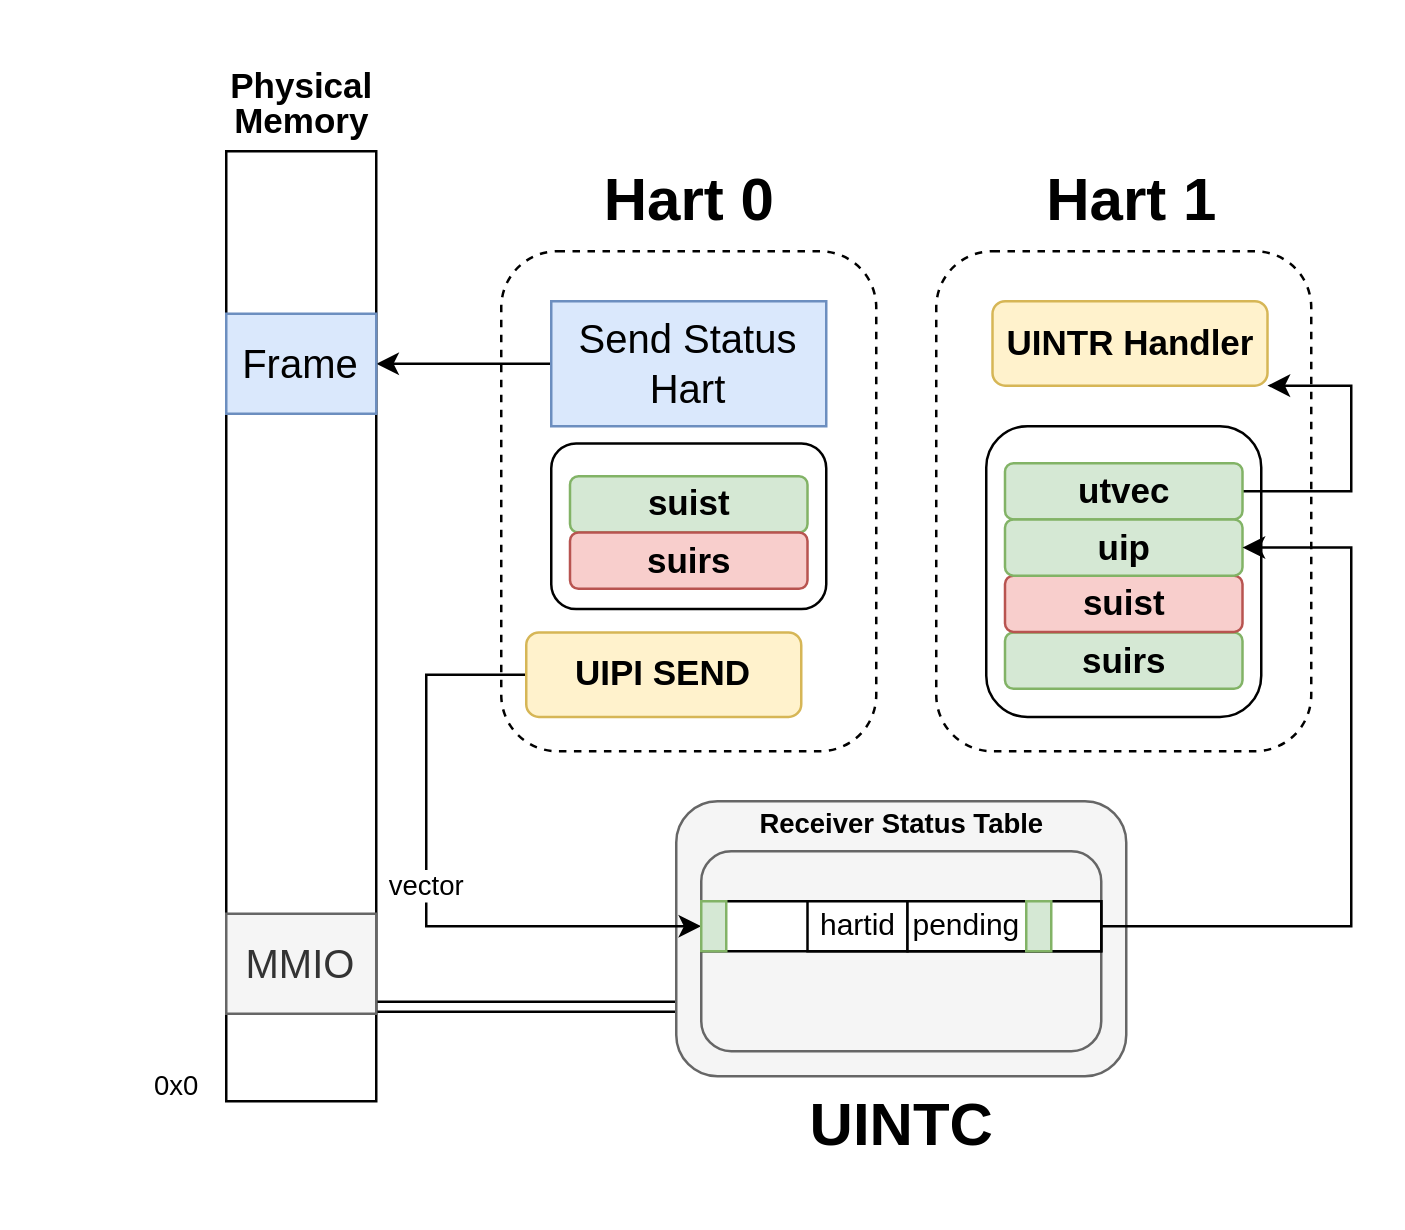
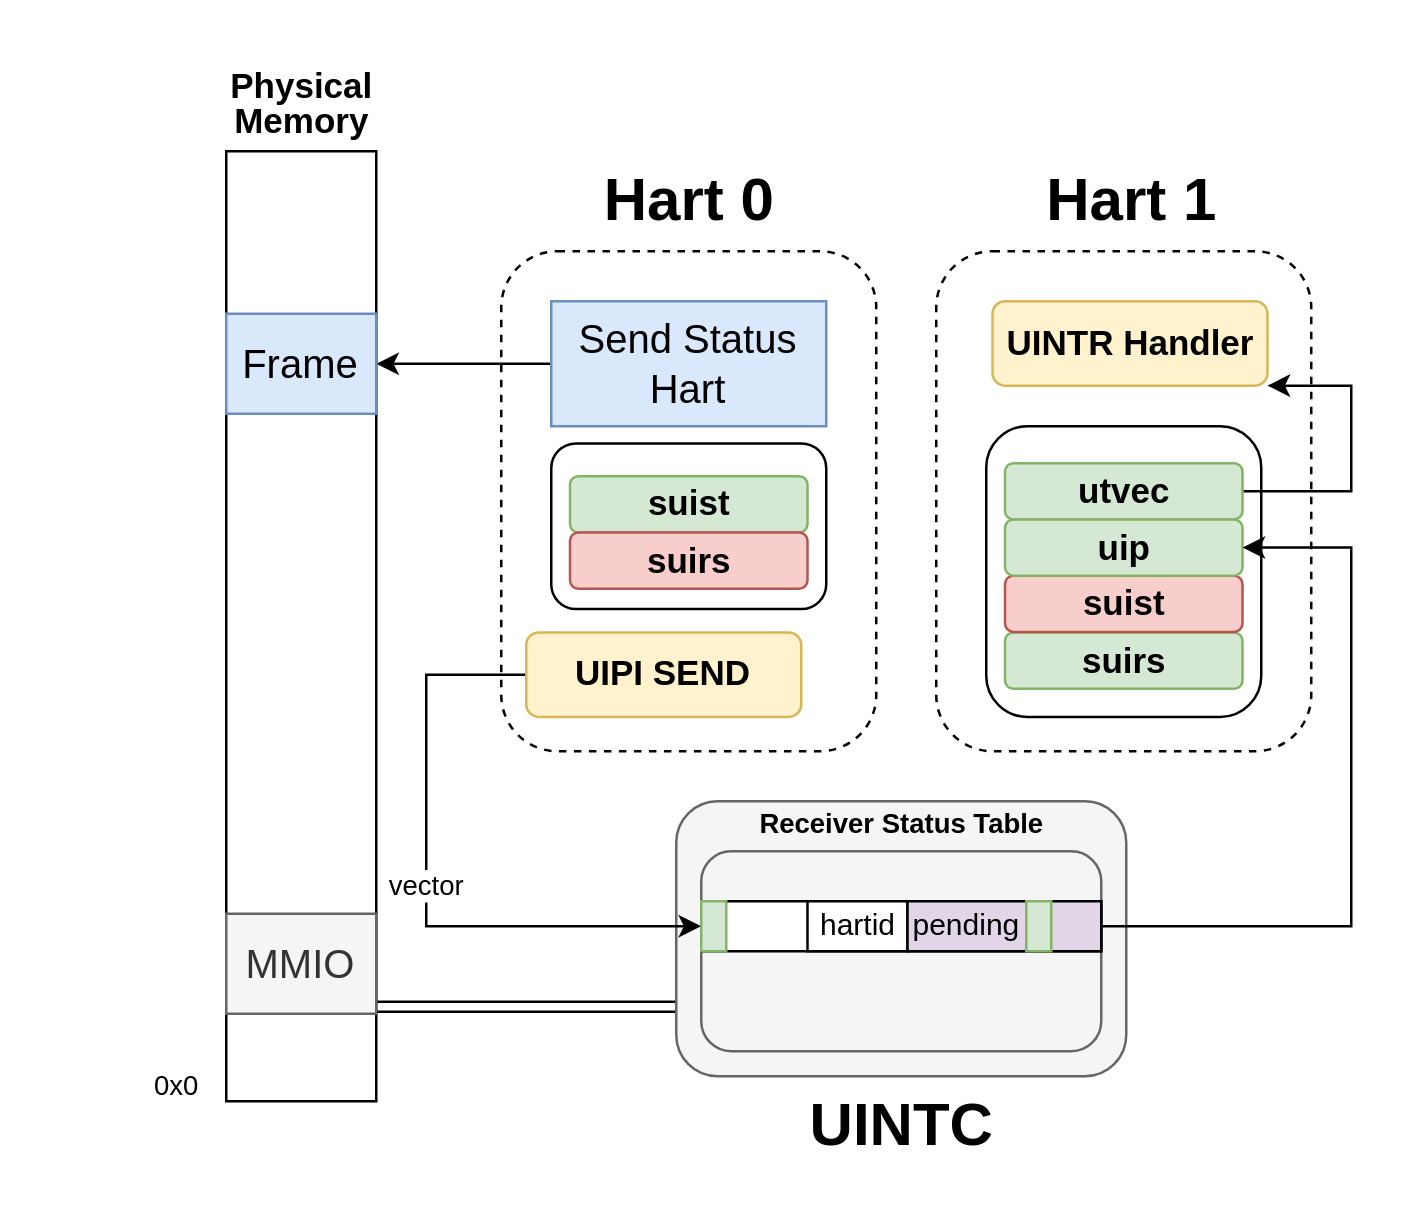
  <mxCell id="0" />
  <mxCell id="1" parent="0" />
  <mxCell id="2" value="" style="rounded=1;whiteSpace=wrap;html=1;fillColor=none;dashed=1;" parent="1" vertex="1"><mxGeometry x="200" y="100" width="150" height="200" as="geometry" /></mxCell>
  <mxCell id="3" value="" style="rounded=1;whiteSpace=wrap;html=1;fillColor=none;dashed=1;" parent="1" vertex="1"><mxGeometry x="374" y="100" width="150" height="200" as="geometry" /></mxCell>
  <mxCell id="4" style="edgeStyle=orthogonalEdgeStyle;rounded=0;orthogonalLoop=1;jettySize=auto;html=1;entryX=0.983;entryY=0.931;entryDx=0;entryDy=0;fontSize=16;shape=link;entryPerimeter=0;" parent="1" source="5" target="15" edge="1"><mxGeometry relative="1" as="geometry"><Array as="points"><mxPoint x="210" y="402" /></Array></mxGeometry></mxCell>
  <mxCell id="5" value="" style="rounded=1;whiteSpace=wrap;html=1;fillColor=#f5f5f5;fontColor=#333333;strokeColor=#666666;" parent="1" vertex="1"><mxGeometry x="270" y="320" width="180" height="110" as="geometry" /></mxCell>
  <mxCell id="6" value="" style="rounded=1;whiteSpace=wrap;html=1;fillColor=#f5f5f5;strokeColor=#666666;fontColor=#333333;" parent="1" vertex="1"><mxGeometry x="280" y="340" width="160" height="80" as="geometry" /></mxCell>
  <mxCell id="7" value="Hart 0" style="text;strokeColor=none;fillColor=none;html=1;fontSize=24;fontStyle=1;verticalAlign=middle;align=center;" parent="1" vertex="1"><mxGeometry x="225" y="60" width="100" height="40" as="geometry" /></mxCell>
  <mxCell id="8" value="Hart 1" style="text;strokeColor=none;fillColor=none;html=1;fontSize=24;fontStyle=1;verticalAlign=middle;align=center;" parent="1" vertex="1"><mxGeometry x="401.5" y="60" width="100" height="40" as="geometry" /></mxCell>
  <mxCell id="9" value="UINTC" style="text;strokeColor=none;fillColor=none;html=1;fontSize=24;fontStyle=1;verticalAlign=middle;align=center;" parent="1" vertex="1"><mxGeometry x="310" y="430" width="100" height="40" as="geometry" /></mxCell>
  <mxCell id="10" value="" style="rounded=0;whiteSpace=wrap;html=1;fontSize=6;fillColor=none;" parent="1" vertex="1"><mxGeometry x="90" y="60" width="60" height="380" as="geometry" /></mxCell>
  <mxCell id="11" value="&lt;p style=&quot;line-height: 100%; font-size: 14px;&quot;&gt;&lt;font style=&quot;font-size: 14px;&quot;&gt;Physical&lt;br&gt;Memory&lt;br&gt;&lt;/font&gt;&lt;/p&gt;" style="text;strokeColor=none;fillColor=none;html=1;fontSize=24;fontStyle=1;verticalAlign=middle;align=center;" parent="1" vertex="1"><mxGeometry x="70" y="20" width="100" height="40" as="geometry" /></mxCell>
  <mxCell id="12" style="edgeStyle=orthogonalEdgeStyle;rounded=0;orthogonalLoop=1;jettySize=auto;html=1;entryX=1;entryY=0.5;entryDx=0;entryDy=0;fontSize=16;" parent="1" source="13" target="14" edge="1"><mxGeometry relative="1" as="geometry" /></mxCell>
  <mxCell id="13" value="Send Status Hart" style="rounded=0;whiteSpace=wrap;html=1;fontSize=16;fillColor=#dae8fc;strokeColor=#6c8ebf;" parent="1" vertex="1"><mxGeometry x="220" y="120" width="110" height="50" as="geometry" /></mxCell>
  <mxCell id="14" value="Frame" style="rounded=0;whiteSpace=wrap;html=1;fontSize=16;fillColor=#dae8fc;strokeColor=#6c8ebf;" parent="1" vertex="1"><mxGeometry x="90" y="125" width="60" height="40" as="geometry" /></mxCell>
  <mxCell id="15" value="MMIO" style="rounded=0;whiteSpace=wrap;html=1;fontSize=16;fillColor=#f5f5f5;fontColor=#333333;strokeColor=#666666;" parent="1" vertex="1"><mxGeometry x="90" y="365" width="60" height="40" as="geometry" /></mxCell>
  <mxCell id="16" value="" style="rounded=1;whiteSpace=wrap;html=1;fontSize=16;" parent="1" vertex="1"><mxGeometry x="220" y="176.88" width="110" height="66.25" as="geometry" /></mxCell>
  <mxCell id="17" value="&lt;b&gt;suist&lt;/b&gt;" style="rounded=1;whiteSpace=wrap;html=1;fontSize=14;fillColor=#d5e8d4;strokeColor=#82b366;" parent="1" vertex="1"><mxGeometry x="227.5" y="190" width="95" height="22.5" as="geometry" /></mxCell>
  <mxCell id="18" value="&lt;b&gt;suirs&lt;/b&gt;" style="rounded=1;whiteSpace=wrap;html=1;fontSize=14;fillColor=#f8cecc;strokeColor=#b85450;" parent="1" vertex="1"><mxGeometry x="227.5" y="212.5" width="95" height="22.5" as="geometry" /></mxCell>
  <mxCell id="19" value="" style="rounded=1;whiteSpace=wrap;html=1;fontSize=16;" parent="1" vertex="1"><mxGeometry x="394" y="170" width="110" height="116.25" as="geometry" /></mxCell>
  <mxCell id="20" value="&lt;b&gt;suirs&lt;/b&gt;" style="rounded=1;whiteSpace=wrap;html=1;fontSize=14;fillColor=#d5e8d4;strokeColor=#82b366;" parent="1" vertex="1"><mxGeometry x="401.5" y="252.5" width="95" height="22.5" as="geometry" /></mxCell>
  <mxCell id="21" value="&lt;b&gt;suist&lt;/b&gt;" style="rounded=1;whiteSpace=wrap;html=1;fontSize=14;fillColor=#f8cecc;strokeColor=#b85450;" parent="1" vertex="1"><mxGeometry x="401.5" y="229.75" width="95" height="22.5" as="geometry" /></mxCell>
  <mxCell id="22" value="&lt;span style=&quot;font-weight: normal; font-size: 11px;&quot;&gt;0x0&lt;/span&gt;" style="text;strokeColor=none;fillColor=none;html=1;fontSize=24;fontStyle=1;verticalAlign=middle;align=center;" parent="1" vertex="1"><mxGeometry x="20" y="410" width="100" height="40" as="geometry" /></mxCell>
  <mxCell id="23" value="" style="rounded=0;whiteSpace=wrap;html=1;fontSize=11;" parent="1" vertex="1"><mxGeometry x="280" y="360" width="160" height="20" as="geometry" /></mxCell>
  <mxCell id="24" value="vector" style="edgeStyle=orthogonalEdgeStyle;rounded=0;orthogonalLoop=1;jettySize=auto;html=1;entryX=0;entryY=0.5;entryDx=0;entryDy=0;" edge="1" parent="1" source="25" target="23"><mxGeometry relative="1" as="geometry"><Array as="points"><mxPoint x="170" y="269" /><mxPoint x="170" y="370" /></Array></mxGeometry></mxCell>
  <mxCell id="25" value="&lt;b&gt;&lt;font&gt;UIPI SEND&lt;/font&gt;&lt;/b&gt;" style="rounded=1;whiteSpace=wrap;html=1;fontFamily=Helvetica;fontSize=14;fillColor=#fff2cc;strokeColor=#d6b656;fontColor=#000000;" parent="1" vertex="1"><mxGeometry x="210" y="252.5" width="110" height="33.75" as="geometry" /></mxCell>
  <mxCell id="26" style="edgeStyle=orthogonalEdgeStyle;rounded=0;orthogonalLoop=1;jettySize=auto;html=1;entryX=1;entryY=1;entryDx=0;entryDy=0;exitX=1;exitY=0.5;exitDx=0;exitDy=0;" edge="1" parent="1" source="27" target="28"><mxGeometry relative="1" as="geometry"><Array as="points"><mxPoint x="540" y="196" /><mxPoint x="540" y="154" /></Array></mxGeometry></mxCell>
  <mxCell id="27" value="&lt;b&gt;utvec&lt;/b&gt;" style="rounded=1;whiteSpace=wrap;html=1;fontSize=14;fillColor=#d5e8d4;strokeColor=#82b366;" parent="1" vertex="1"><mxGeometry x="401.5" y="184.75" width="95" height="22.5" as="geometry" /></mxCell>
  <mxCell id="28" value="&lt;b&gt;&lt;font&gt;UINTR Handler&lt;/font&gt;&lt;/b&gt;" style="rounded=1;whiteSpace=wrap;html=1;fontFamily=Helvetica;fontSize=14;fillColor=#fff2cc;strokeColor=#d6b656;fontColor=#000000;" parent="1" vertex="1"><mxGeometry x="396.5" y="120" width="110" height="33.75" as="geometry" /></mxCell>
  <mxCell id="29" value="&lt;b&gt;uip&lt;/b&gt;" style="rounded=1;whiteSpace=wrap;html=1;fontSize=14;fillColor=#d5e8d4;strokeColor=#82b366;" parent="1" vertex="1"><mxGeometry x="401.5" y="207.25" width="95" height="22.5" as="geometry" /></mxCell>
  <mxCell id="30" value="&lt;font style=&quot;font-size: 11px;&quot;&gt;Receiver Status Table&lt;/font&gt;" style="text;strokeColor=none;fillColor=none;html=1;fontSize=24;fontStyle=1;verticalAlign=middle;align=center;fontFamily=Helvetica;fontColor=#000000;" parent="1" vertex="1"><mxGeometry x="310" y="305" width="100" height="40" as="geometry" /></mxCell>
  <mxCell id="31" value="hartid" style="rounded=0;whiteSpace=wrap;html=1;" vertex="1" parent="1"><mxGeometry x="322.5" y="360" width="40" height="20" as="geometry" /></mxCell>
  <mxCell id="32" style="edgeStyle=orthogonalEdgeStyle;rounded=0;orthogonalLoop=1;jettySize=auto;html=1;entryX=1;entryY=0.5;entryDx=0;entryDy=0;" edge="1" parent="1" source="33" target="29"><mxGeometry relative="1" as="geometry"><Array as="points"><mxPoint x="540" y="370" /><mxPoint x="540" y="219" /></Array></mxGeometry></mxCell>
- <mxCell id="33" value="pending" style="rounded=0;whiteSpace=wrap;html=1;align=left;" vertex="1" parent="1"><mxGeometry x="362.5" y="360" width="77.5" height="20" as="geometry" /></mxCell>
+ <mxCell id="33" value="pending" style="rounded=0;whiteSpace=wrap;html=1;align=left;fillColor=#e1d5e7;" vertex="1" parent="1"><mxGeometry x="362.5" y="360" width="77.5" height="20" as="geometry" /></mxCell>
  <mxCell id="34" value="" style="rounded=0;whiteSpace=wrap;html=1;fillColor=#d5e8d4;strokeColor=#82b366;" vertex="1" parent="1"><mxGeometry x="280" y="360" width="10" height="20" as="geometry" /></mxCell>
  <mxCell id="35" value="" style="rounded=0;whiteSpace=wrap;html=1;fillColor=#d5e8d4;strokeColor=#82b366;" vertex="1" parent="1"><mxGeometry x="410" y="360" width="10" height="20" as="geometry" /></mxCell>
